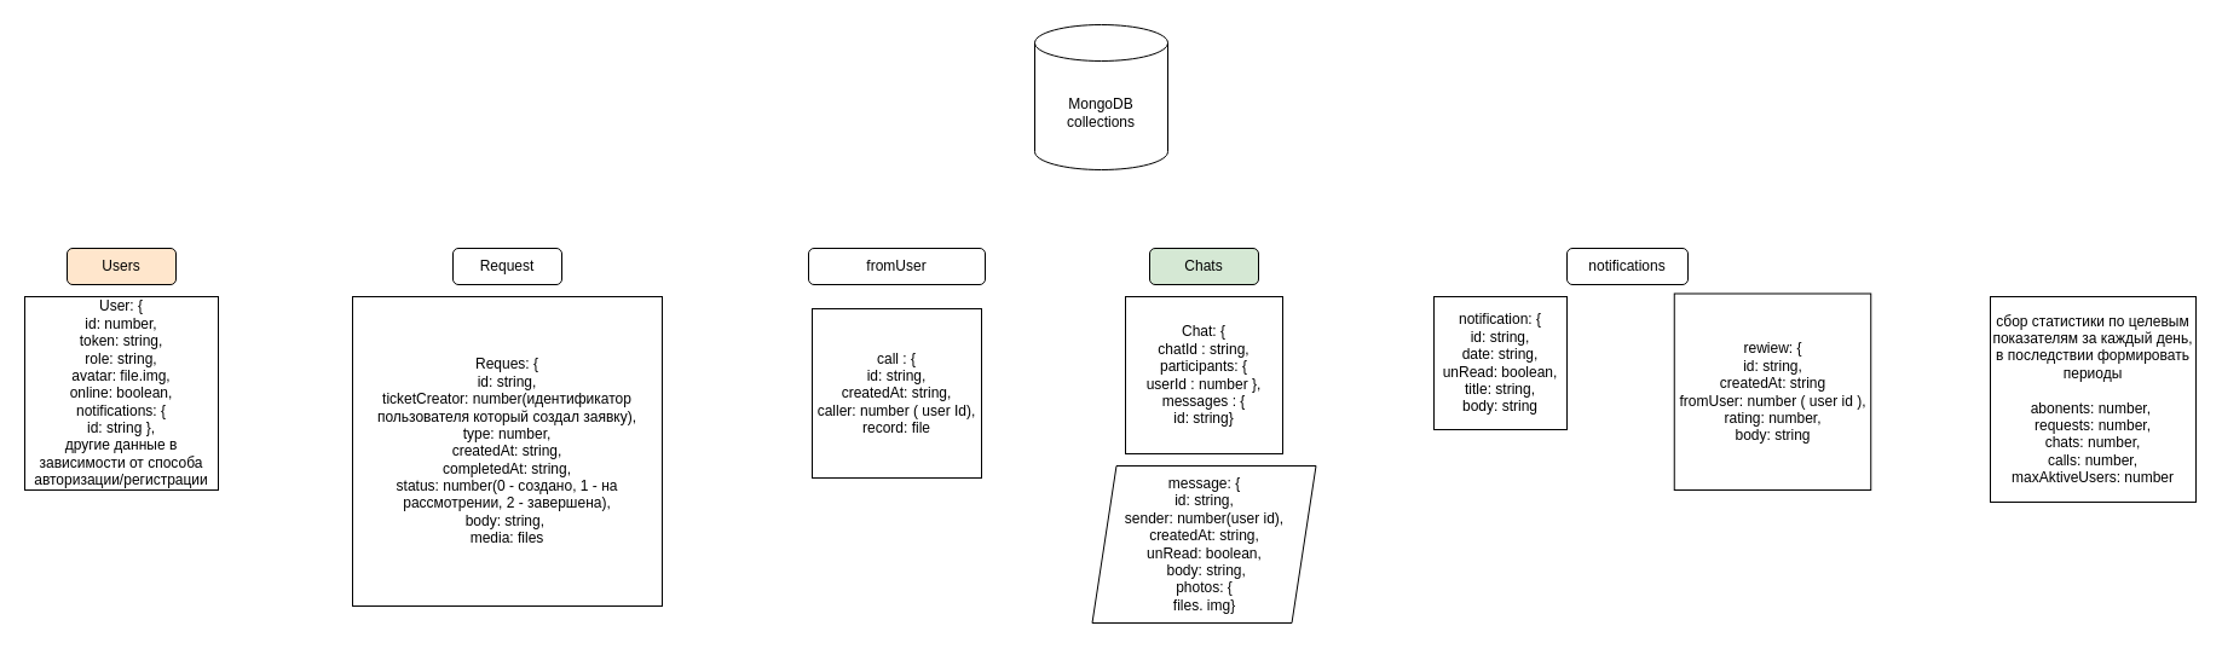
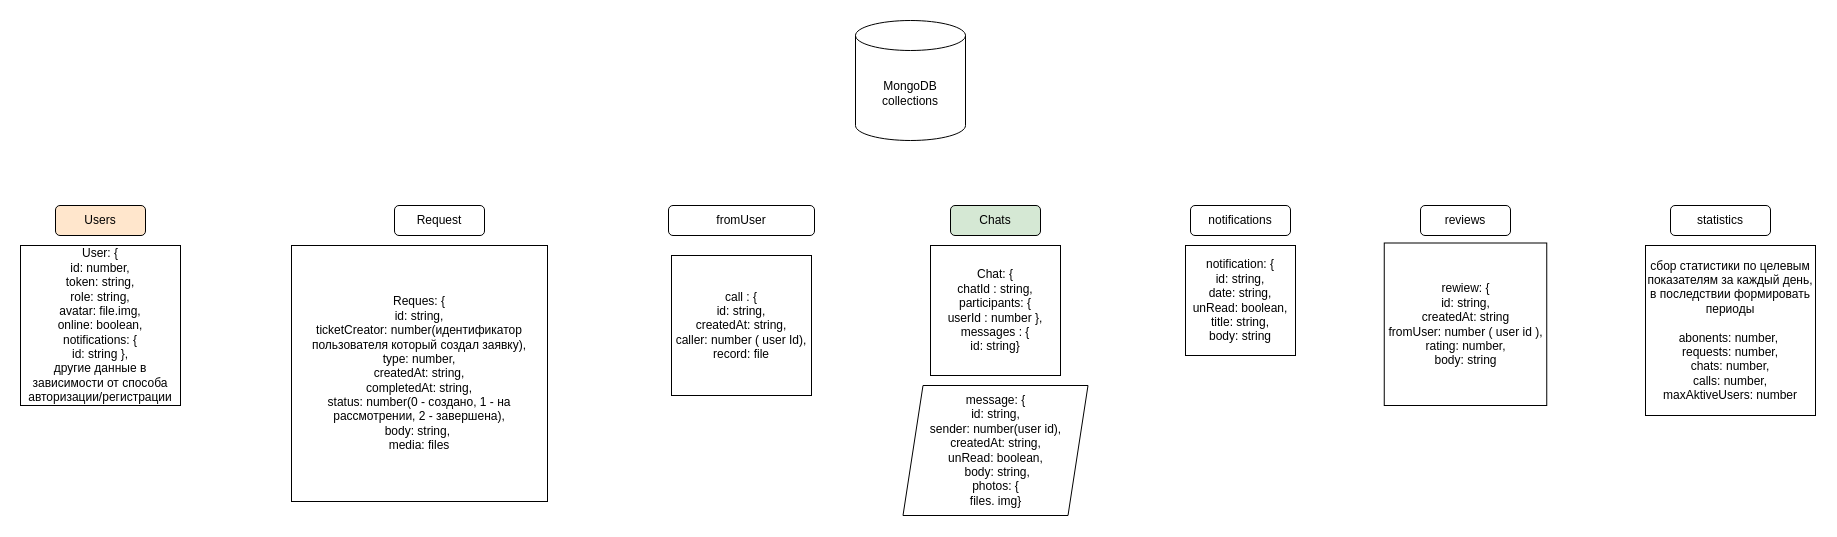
  <mxCell id="0" />
  <mxCell id="1" parent="0" />
  <mxCell id="2" value="MongoDB&lt;br&gt;collections" style="shape=cylinder3;whiteSpace=wrap;html=1;boundedLbl=1;backgroundOutline=1;size=15;" vertex="1" parent="1"><mxGeometry x="855" y="20" width="110" height="120" as="geometry" /></mxCell>
  <mxCell id="3" value="Users" style="rounded=1;whiteSpace=wrap;html=1;fillColor=#ffe6cc;" vertex="1" parent="1"><mxGeometry x="55" y="205" width="90" height="30" as="geometry" /></mxCell>
  <mxCell id="4" value="User: {&lt;br&gt;id: number,&lt;br&gt;token: string,&lt;br&gt;role: string,&lt;br&gt;avatar: file.img,&lt;br&gt;online: boolean,&lt;br&gt;notifications: {&lt;br&gt;id: string },&lt;br&gt;другие данные в зависимости от способа авторизации/регистрации" style="whiteSpace=wrap;html=1;aspect=fixed;" vertex="1" parent="1"><mxGeometry x="20" y="245" width="160" height="160" as="geometry" /></mxCell>
- <mxCell id="5" value="Request" style="rounded=1;whiteSpace=wrap;html=1;" vertex="1" parent="1"><mxGeometry x="374" y="205" width="90" height="30" as="geometry" /></mxCell>
+ <mxCell id="5" value="Request" style="rounded=1;whiteSpace=wrap;html=1;" vertex="1" parent="1"><mxGeometry x="394" y="205" width="90" height="30" as="geometry" /></mxCell>
  <mxCell id="6" value="Reques: {&lt;br&gt;id: string,&lt;br&gt;ticketCreator: number(идентификатор пользователя который создал заявку),&lt;br&gt;type: number,&lt;br&gt;createdAt: string,&lt;br&gt;completedAt: string,&lt;br&gt;status: number(0 - создано, 1 - на рассмотрении, 2 - завершена),&lt;br&gt;body: string,&amp;nbsp;&lt;br&gt;media: files" style="whiteSpace=wrap;html=1;aspect=fixed;imageAspect=1;" vertex="1" parent="1"><mxGeometry x="291" y="245" width="256" height="256" as="geometry" /></mxCell>
  <mxCell id="7" value="Chats" style="rounded=1;whiteSpace=wrap;html=1;fillColor=#d5e8d4;" vertex="1" parent="1"><mxGeometry x="950" y="205" width="90" height="30" as="geometry" /></mxCell>
  <mxCell id="8" value="Chat: {&lt;br&gt;chatId : string,&lt;br&gt;participants: {&lt;br&gt;userId : number },&lt;br&gt;messages : {&lt;br&gt;id: string}" style="whiteSpace=wrap;html=1;aspect=fixed;" vertex="1" parent="1"><mxGeometry x="930" y="245" width="130" height="130" as="geometry" /></mxCell>
  <mxCell id="9" value="message: {&lt;br&gt;id: string,&lt;br&gt;sender: number(user id),&lt;br&gt;createdAt: string,&lt;br&gt;unRead: boolean,&lt;br&gt;&amp;nbsp;body: string,&lt;br&gt;photos: {&lt;br&gt;files. img}" style="shape=parallelogram;perimeter=parallelogramPerimeter;whiteSpace=wrap;html=1;fixedSize=1;" vertex="1" parent="1"><mxGeometry x="902.5" y="385" width="185" height="130" as="geometry" /></mxCell>
- <mxCell id="10" value="notifications" style="rounded=1;whiteSpace=wrap;html=1;" vertex="1" parent="1"><mxGeometry x="1295" y="205" width="100" height="30" as="geometry" /></mxCell>
+ <mxCell id="10" value="notifications" style="rounded=1;whiteSpace=wrap;html=1;" vertex="1" parent="1"><mxGeometry x="1190" y="205" width="100" height="30" as="geometry" /></mxCell>
  <mxCell id="11" value="notification: {&lt;br&gt;id: string,&lt;br&gt;date: string,&lt;br&gt;unRead: boolean,&lt;br&gt;title: string,&lt;br&gt;body: string" style="whiteSpace=wrap;html=1;aspect=fixed;" vertex="1" parent="1"><mxGeometry x="1185" y="245" width="110" height="110" as="geometry" /></mxCell>
+ <mxCell id="12" value="reviews" style="rounded=1;whiteSpace=wrap;html=1;" vertex="1" parent="1"><mxGeometry x="1420" y="205" width="90" height="30" as="geometry" /></mxCell>
  <mxCell id="13" value="rewiew: {&lt;br&gt;id: string,&lt;br&gt;createdAt: string&lt;br&gt;fromUser: number ( user id ),&lt;br&gt;rating: number,&lt;br&gt;body: string" style="whiteSpace=wrap;html=1;aspect=fixed;" vertex="1" parent="1"><mxGeometry x="1383.75" y="242.5" width="162.5" height="162.5" as="geometry" /></mxCell>
+ <mxCell id="14" value="statistics" style="rounded=1;whiteSpace=wrap;html=1;" vertex="1" parent="1"><mxGeometry x="1670" y="205" width="100" height="30" as="geometry" /></mxCell>
  <mxCell id="15" value="сбор статистики по целевым показателям за каждый день, в последствии формировать периоды&lt;br&gt;&lt;br&gt;abonents: number,&amp;nbsp;&lt;br&gt;requests: number,&lt;br&gt;chats: number,&lt;br&gt;calls: number,&lt;br&gt;maxAktiveUsers: number" style="whiteSpace=wrap;html=1;aspect=fixed;" vertex="1" parent="1"><mxGeometry x="1645" y="245" width="170" height="170" as="geometry" /></mxCell>
  <mxCell id="16" value="fromUser" style="rounded=1;whiteSpace=wrap;html=1;" vertex="1" parent="1"><mxGeometry x="668" y="205" width="146" height="30" as="geometry" /></mxCell>
  <mxCell id="17" value="call : {&lt;br&gt;id: string,&lt;br&gt;createdAt: string,&lt;br&gt;caller: number ( user Id),&lt;br&gt;record: file" style="whiteSpace=wrap;html=1;aspect=fixed;" vertex="1" parent="1"><mxGeometry x="671" y="255" width="140" height="140" as="geometry" /></mxCell>
